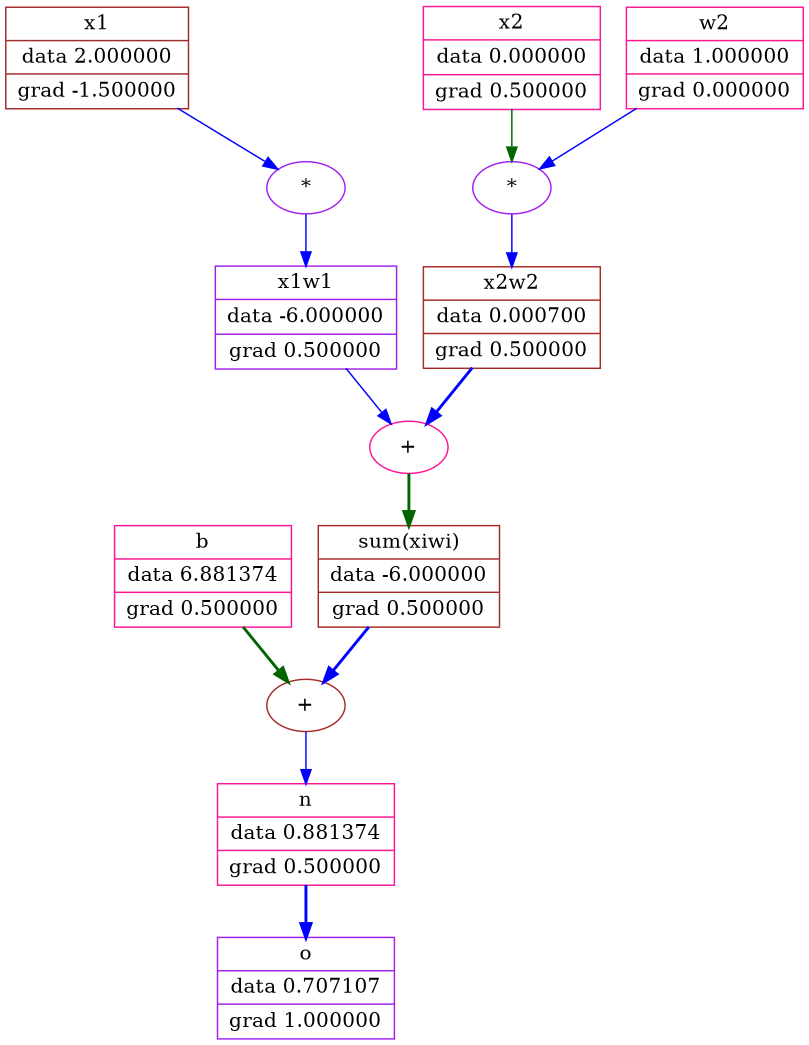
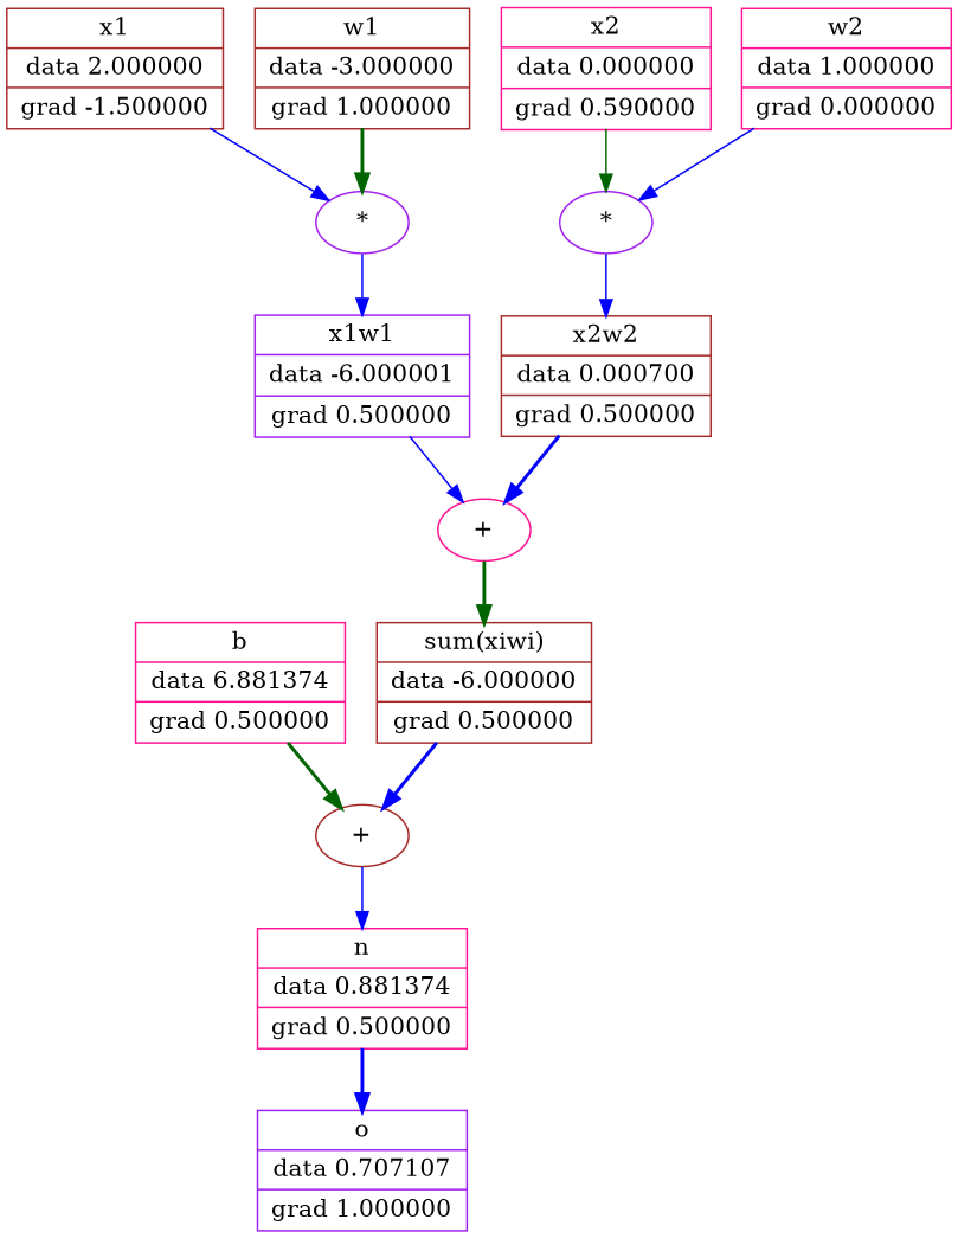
  digraph {
    rankdir=TB
    node [color=deeppink shape=record]
    edge [color=blue style=solid]
    n1 [color=purple label="{ o | data 0.707107 | grad 1.000000 }"]
    n2 [label="{ n | data 0.881374 | grad 0.500000 }"]
    n3 [color=brown label="+" shape=""]
    n4 [label="{ b | data 6.881374 | grad 0.500000 }"]
    n5 [color=brown label="{ sum(xiwi) | data -6.000000 | grad 0.500000 }"]
    n6 [label="+" shape=""]
-   n7 [color=purple label="{ x1w1 | data -6.000000 | grad 0.500000 }"]
+   n7 [color=purple label="{ x1w1 | data -6.000001 | grad 0.500000 }"]
    n8 [color=purple label="*" shape=""]
    n9 [color=brown label="{ x1 | data 2.000000 | grad -1.500000 }"]
+   n10 [color=brown label="{ w1 | data -3.000000 | grad 1.000000 }"]
    n11 [color=brown label="{ x2w2 | data 0.000700 | grad 0.500000 }"]
    n12 [color=purple label="*" shape=""]
-   n13 [label="{ x2 | data 0.000000 | grad 0.500000 }"]
+   n13 [label="{ x2 | data 0.000000 | grad 0.590000 }"]
    n14 [label="{ w2 | data 1.000000 | grad 0.000000 }"]
    n2 -> n1 [style=bold]
    n3 -> n2
    n4 -> n3 [color=darkgreen style=bold]
    n5 -> n3 [style=bold]
    n6 -> n5 [color=darkgreen style=bold]
    n7 -> n6
    n8 -> n7
    n9 -> n8
+   n10 -> n8 [color=darkgreen style=bold]
    n11 -> n6 [style=bold]
    n12 -> n11
    n13 -> n12 [color=darkgreen]
    n14 -> n12
  }
